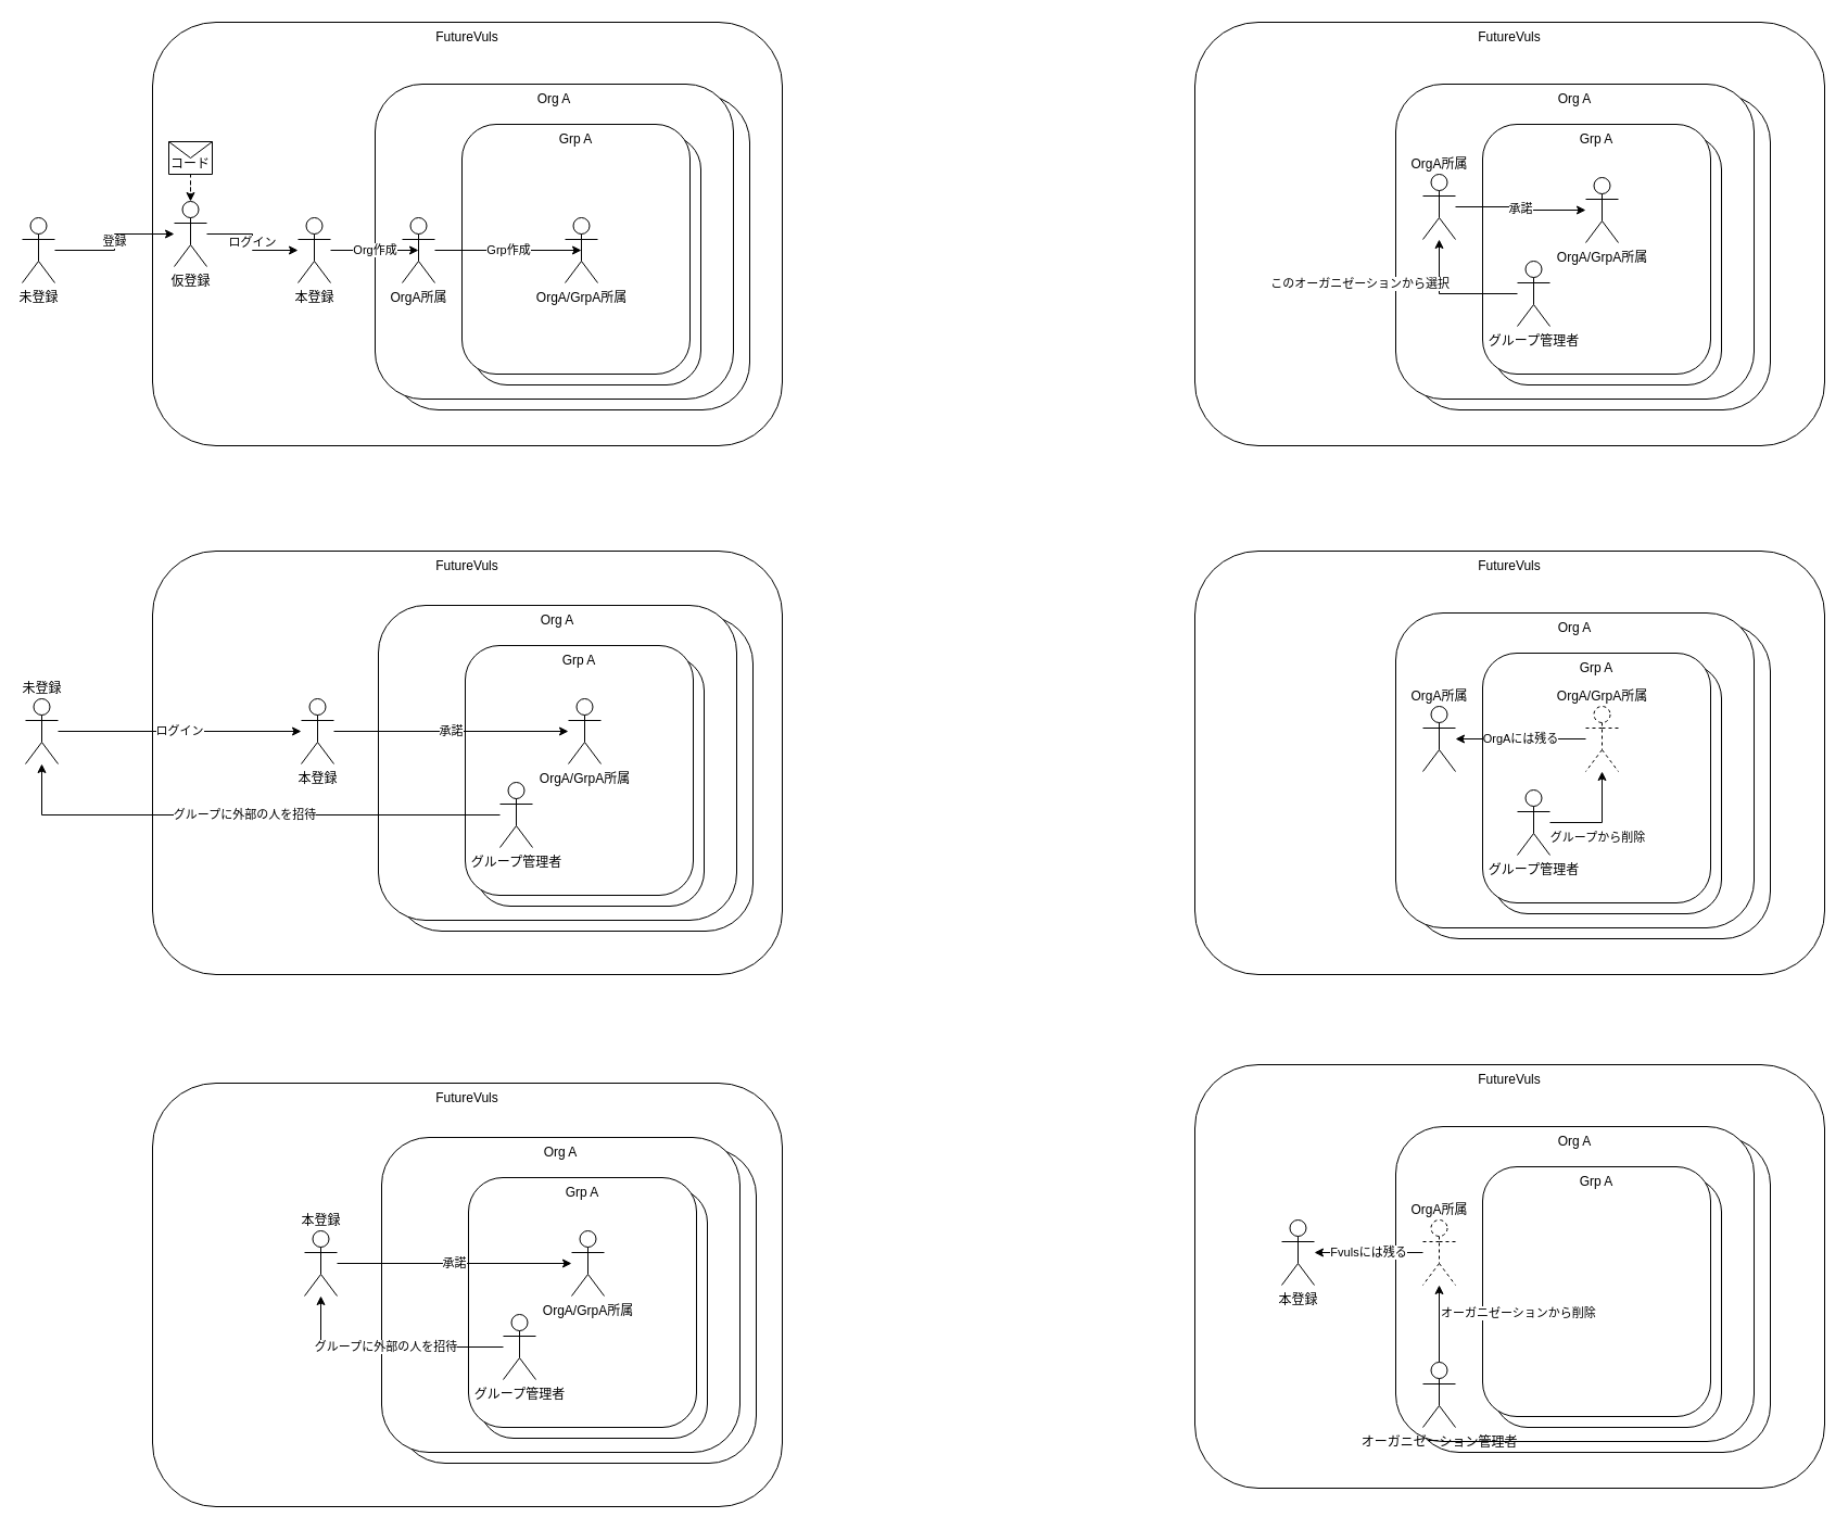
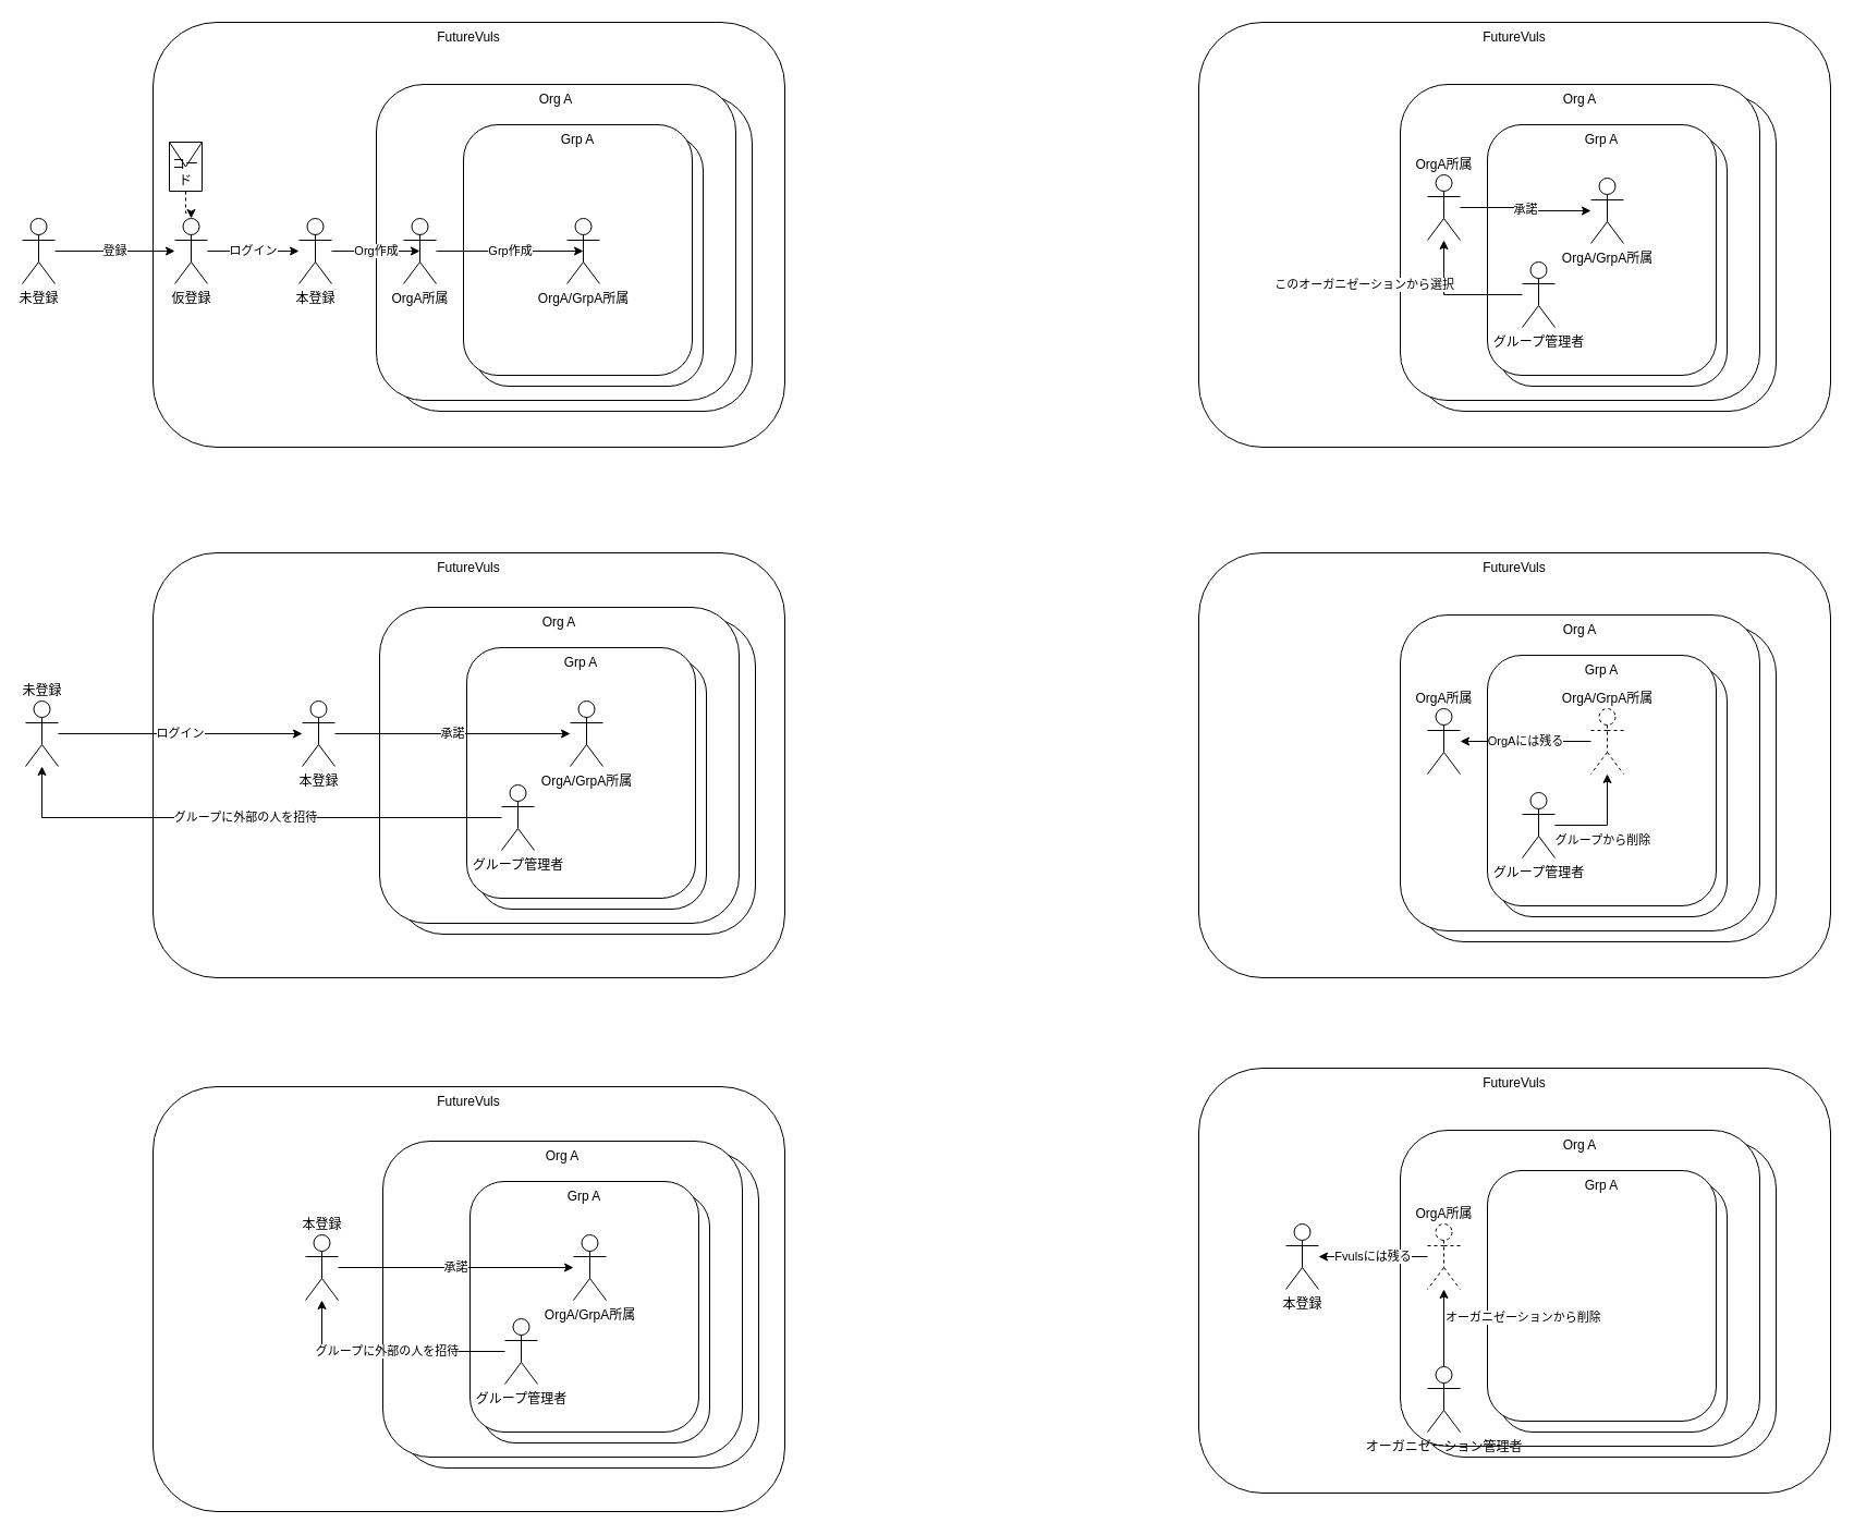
  <mxCell id="0" />
  <mxCell id="1" parent="0" />
  <mxCell id="2" value="FutureVuls" style="rounded=1;whiteSpace=wrap;html=1;verticalAlign=top;" vertex="1" parent="1"><mxGeometry x="1100" y="20" width="580" height="390" as="geometry" /></mxCell>
  <mxCell id="3" value="FutureVuls" style="rounded=1;whiteSpace=wrap;html=1;verticalAlign=top;" vertex="1" parent="1"><mxGeometry x="140" y="997" width="580" height="390" as="geometry" /></mxCell>
  <mxCell id="4" value="FutureVuls" style="rounded=1;whiteSpace=wrap;html=1;verticalAlign=top;" vertex="1" parent="1"><mxGeometry x="140" y="507" width="580" height="390" as="geometry" /></mxCell>
  <mxCell id="5" value="FutureVuls" style="rounded=1;whiteSpace=wrap;html=1;verticalAlign=top;" vertex="1" parent="1"><mxGeometry x="140" y="20" width="580" height="390" as="geometry" /></mxCell>
  <mxCell id="6" value="Org A" style="rounded=1;whiteSpace=wrap;html=1;verticalAlign=top;" vertex="1" parent="1"><mxGeometry x="360" y="87" width="330" height="290" as="geometry" /></mxCell>
  <mxCell id="7" value="Org A" style="rounded=1;whiteSpace=wrap;html=1;verticalAlign=top;" vertex="1" parent="1"><mxGeometry x="345" y="77" width="330" height="290" as="geometry" /></mxCell>
  <mxCell id="8" value="Grp A" style="rounded=1;whiteSpace=wrap;html=1;horizontal=1;verticalAlign=top;" vertex="1" parent="1"><mxGeometry x="435" y="124" width="210" height="230" as="geometry" /></mxCell>
  <mxCell id="9" value="Grp A" style="rounded=1;whiteSpace=wrap;html=1;horizontal=1;verticalAlign=top;" vertex="1" parent="1"><mxGeometry x="425" y="114" width="210" height="230" as="geometry" /></mxCell>
  <mxCell id="10" value="ログイン" style="edgeStyle=orthogonalEdgeStyle;rounded=0;orthogonalLoop=1;jettySize=auto;html=1;" edge="1" parent="1" source="11" target="15"><mxGeometry relative="1" as="geometry" /></mxCell>
- <mxCell id="11" value="仮登録" style="shape=umlActor;verticalLabelPosition=bottom;verticalAlign=top;html=1;outlineConnect=0;" vertex="1" parent="1"><mxGeometry x="160" y="185" width="30" height="60" as="geometry" /></mxCell>
+ <mxCell id="11" value="仮登録" style="shape=umlActor;verticalLabelPosition=bottom;verticalAlign=top;html=1;outlineConnect=0;" vertex="1" parent="1"><mxGeometry x="160" y="200" width="30" height="60" as="geometry" /></mxCell>
  <mxCell id="12" value="登録" style="edgeStyle=orthogonalEdgeStyle;rounded=0;orthogonalLoop=1;jettySize=auto;html=1;" edge="1" parent="1" source="13" target="11"><mxGeometry relative="1" as="geometry" /></mxCell>
  <mxCell id="13" value="未登録" style="shape=umlActor;verticalLabelPosition=bottom;verticalAlign=top;html=1;outlineConnect=0;" vertex="1" parent="1"><mxGeometry x="20" y="200" width="30" height="60" as="geometry" /></mxCell>
  <mxCell id="14" value="Org作成" style="edgeStyle=orthogonalEdgeStyle;rounded=0;orthogonalLoop=1;jettySize=auto;html=1;entryX=0.5;entryY=0.5;entryDx=0;entryDy=0;entryPerimeter=0;" edge="1" parent="1" source="15" target="17"><mxGeometry relative="1" as="geometry" /></mxCell>
  <mxCell id="15" value="本登録" style="shape=umlActor;verticalLabelPosition=bottom;verticalAlign=top;html=1;outlineConnect=0;" vertex="1" parent="1"><mxGeometry x="274" y="200" width="30" height="60" as="geometry" /></mxCell>
  <mxCell id="16" value="Grp作成" style="edgeStyle=orthogonalEdgeStyle;rounded=0;orthogonalLoop=1;jettySize=auto;html=1;entryX=0.5;entryY=0.5;entryDx=0;entryDy=0;entryPerimeter=0;" edge="1" parent="1" source="17" target="18"><mxGeometry relative="1" as="geometry" /></mxCell>
  <mxCell id="17" value="OrgA所属" style="shape=umlActor;verticalLabelPosition=bottom;verticalAlign=top;html=1;outlineConnect=0;" vertex="1" parent="1"><mxGeometry x="370" y="200" width="30" height="60" as="geometry" /></mxCell>
  <mxCell id="18" value="OrgA/GrpA所属" style="shape=umlActor;verticalLabelPosition=bottom;verticalAlign=top;html=1;outlineConnect=0;labelBorderColor=none;" vertex="1" parent="1"><mxGeometry x="520" y="200" width="30" height="60" as="geometry" /></mxCell>
  <mxCell id="19" style="edgeStyle=orthogonalEdgeStyle;rounded=0;orthogonalLoop=1;jettySize=auto;html=1;dashed=1;" edge="1" parent="1" source="20" target="11"><mxGeometry relative="1" as="geometry" /></mxCell>
- <mxCell id="20" value="コード" style="shape=message;whiteSpace=wrap;html=1;outlineConnect=0;verticalAlign=bottom;" vertex="1" parent="1"><mxGeometry x="155" y="130" width="40" height="30" as="geometry" /></mxCell>
+ <mxCell id="20" value="コード" style="shape=message;whiteSpace=wrap;html=1;outlineConnect=0;verticalAlign=bottom;" vertex="1" parent="1"><mxGeometry x="155" y="130" width="30" height="45" as="geometry" /></mxCell>
  <mxCell id="21" value="Org A" style="rounded=1;whiteSpace=wrap;html=1;verticalAlign=top;" vertex="1" parent="1"><mxGeometry x="363" y="567" width="330" height="290" as="geometry" /></mxCell>
  <mxCell id="22" value="Org A" style="rounded=1;whiteSpace=wrap;html=1;verticalAlign=top;" vertex="1" parent="1"><mxGeometry x="348" y="557" width="330" height="290" as="geometry" /></mxCell>
  <mxCell id="23" value="Grp A" style="rounded=1;whiteSpace=wrap;html=1;horizontal=1;verticalAlign=top;" vertex="1" parent="1"><mxGeometry x="438" y="604" width="210" height="230" as="geometry" /></mxCell>
  <mxCell id="24" value="Grp A" style="rounded=1;whiteSpace=wrap;html=1;horizontal=1;verticalAlign=top;" vertex="1" parent="1"><mxGeometry x="428" y="594" width="210" height="230" as="geometry" /></mxCell>
  <mxCell id="25" value="ログイン" style="edgeStyle=orthogonalEdgeStyle;rounded=0;orthogonalLoop=1;jettySize=auto;html=1;" edge="1" parent="1" source="26" target="28"><mxGeometry relative="1" as="geometry"><mxPoint x="193" y="673" as="sourcePoint" /></mxGeometry></mxCell>
  <mxCell id="26" value="未登録" style="shape=umlActor;verticalLabelPosition=top;verticalAlign=bottom;html=1;outlineConnect=0;labelPosition=center;align=center;" vertex="1" parent="1"><mxGeometry x="23" y="643" width="30" height="60" as="geometry" /></mxCell>
  <mxCell id="27" value="承諾" style="edgeStyle=orthogonalEdgeStyle;rounded=0;orthogonalLoop=1;jettySize=auto;html=1;" edge="1" parent="1" source="28" target="29"><mxGeometry relative="1" as="geometry"><mxPoint x="388" y="673" as="targetPoint" /></mxGeometry></mxCell>
  <mxCell id="28" value="本登録" style="shape=umlActor;verticalLabelPosition=bottom;verticalAlign=top;html=1;outlineConnect=0;" vertex="1" parent="1"><mxGeometry x="277" y="643" width="30" height="60" as="geometry" /></mxCell>
  <mxCell id="29" value="OrgA/GrpA所属" style="shape=umlActor;verticalLabelPosition=bottom;verticalAlign=top;html=1;outlineConnect=0;" vertex="1" parent="1"><mxGeometry x="523" y="643" width="30" height="60" as="geometry" /></mxCell>
  <mxCell id="30" value="グループに外部の人を招待" style="edgeStyle=orthogonalEdgeStyle;rounded=0;orthogonalLoop=1;jettySize=auto;html=1;" edge="1" parent="1" source="31" target="26"><mxGeometry relative="1" as="geometry" /></mxCell>
  <mxCell id="31" value="グループ管理者" style="shape=umlActor;verticalLabelPosition=bottom;verticalAlign=top;html=1;outlineConnect=0;" vertex="1" parent="1"><mxGeometry x="460" y="720" width="30" height="60" as="geometry" /></mxCell>
  <mxCell id="32" value="Org A" style="rounded=1;whiteSpace=wrap;html=1;verticalAlign=top;" vertex="1" parent="1"><mxGeometry x="366" y="1057" width="330" height="290" as="geometry" /></mxCell>
  <mxCell id="33" value="Org A" style="rounded=1;whiteSpace=wrap;html=1;verticalAlign=top;" vertex="1" parent="1"><mxGeometry x="351" y="1047" width="330" height="290" as="geometry" /></mxCell>
  <mxCell id="34" value="Grp A" style="rounded=1;whiteSpace=wrap;html=1;horizontal=1;verticalAlign=top;" vertex="1" parent="1"><mxGeometry x="441" y="1094" width="210" height="230" as="geometry" /></mxCell>
  <mxCell id="35" value="Grp A" style="rounded=1;whiteSpace=wrap;html=1;horizontal=1;verticalAlign=top;" vertex="1" parent="1"><mxGeometry x="431" y="1084" width="210" height="230" as="geometry" /></mxCell>
  <mxCell id="36" value="承諾" style="edgeStyle=orthogonalEdgeStyle;rounded=0;orthogonalLoop=1;jettySize=auto;html=1;" edge="1" parent="1" source="37" target="38"><mxGeometry relative="1" as="geometry"><mxPoint x="391" y="1163" as="targetPoint" /></mxGeometry></mxCell>
  <mxCell id="37" value="本登録" style="shape=umlActor;verticalLabelPosition=top;verticalAlign=bottom;html=1;outlineConnect=0;labelPosition=center;align=center;" vertex="1" parent="1"><mxGeometry x="280" y="1133" width="30" height="60" as="geometry" /></mxCell>
  <mxCell id="38" value="OrgA/GrpA所属" style="shape=umlActor;verticalLabelPosition=bottom;verticalAlign=top;html=1;outlineConnect=0;" vertex="1" parent="1"><mxGeometry x="526" y="1133" width="30" height="60" as="geometry" /></mxCell>
  <mxCell id="39" value="グループに外部の人を招待" style="edgeStyle=orthogonalEdgeStyle;rounded=0;orthogonalLoop=1;jettySize=auto;html=1;" edge="1" parent="1" source="40" target="37"><mxGeometry relative="1" as="geometry"><mxPoint x="41" y="1193" as="targetPoint" /></mxGeometry></mxCell>
  <mxCell id="40" value="グループ管理者" style="shape=umlActor;verticalLabelPosition=bottom;verticalAlign=top;html=1;outlineConnect=0;" vertex="1" parent="1"><mxGeometry x="463" y="1210" width="30" height="60" as="geometry" /></mxCell>
  <mxCell id="41" value="Org A" style="rounded=1;whiteSpace=wrap;html=1;verticalAlign=top;" vertex="1" parent="1"><mxGeometry x="1300" y="87" width="330" height="290" as="geometry" /></mxCell>
  <mxCell id="42" value="Org A" style="rounded=1;whiteSpace=wrap;html=1;verticalAlign=top;" vertex="1" parent="1"><mxGeometry x="1285" y="77" width="330" height="290" as="geometry" /></mxCell>
  <mxCell id="43" value="Grp A" style="rounded=1;whiteSpace=wrap;html=1;horizontal=1;verticalAlign=top;" vertex="1" parent="1"><mxGeometry x="1375" y="124" width="210" height="230" as="geometry" /></mxCell>
  <mxCell id="44" value="Grp A" style="rounded=1;whiteSpace=wrap;html=1;horizontal=1;verticalAlign=top;" vertex="1" parent="1"><mxGeometry x="1365" y="114" width="210" height="230" as="geometry" /></mxCell>
  <mxCell id="45" value="承諾" style="edgeStyle=orthogonalEdgeStyle;rounded=0;orthogonalLoop=1;jettySize=auto;html=1;" edge="1" parent="1" source="46" target="47"><mxGeometry relative="1" as="geometry"><mxPoint x="1325" y="193" as="targetPoint" /></mxGeometry></mxCell>
  <mxCell id="46" value="OrgA所属" style="shape=umlActor;verticalLabelPosition=top;verticalAlign=bottom;html=1;outlineConnect=0;labelPosition=center;align=center;" vertex="1" parent="1"><mxGeometry x="1310" y="160" width="30" height="60" as="geometry" /></mxCell>
  <mxCell id="47" value="OrgA/GrpA所属" style="shape=umlActor;verticalLabelPosition=bottom;verticalAlign=top;html=1;outlineConnect=0;" vertex="1" parent="1"><mxGeometry x="1460" y="163" width="30" height="60" as="geometry" /></mxCell>
  <mxCell id="48" value="このオーガニゼーションから選択" style="edgeStyle=orthogonalEdgeStyle;rounded=0;orthogonalLoop=1;jettySize=auto;html=1;verticalAlign=bottom;labelPosition=left;verticalLabelPosition=top;align=right;" edge="1" parent="1" source="49" target="46"><mxGeometry relative="1" as="geometry"><mxPoint x="975" y="223" as="targetPoint" /></mxGeometry></mxCell>
  <mxCell id="49" value="グループ管理者" style="shape=umlActor;verticalLabelPosition=bottom;verticalAlign=top;html=1;outlineConnect=0;" vertex="1" parent="1"><mxGeometry x="1397" y="240" width="30" height="60" as="geometry" /></mxCell>
  <mxCell id="50" value="FutureVuls" style="rounded=1;whiteSpace=wrap;html=1;verticalAlign=top;" vertex="1" parent="1"><mxGeometry x="1100" y="507" width="580" height="390" as="geometry" /></mxCell>
  <mxCell id="51" value="Org A" style="rounded=1;whiteSpace=wrap;html=1;verticalAlign=top;" vertex="1" parent="1"><mxGeometry x="1300" y="574" width="330" height="290" as="geometry" /></mxCell>
  <mxCell id="52" value="Org A" style="rounded=1;whiteSpace=wrap;html=1;verticalAlign=top;" vertex="1" parent="1"><mxGeometry x="1285" y="564" width="330" height="290" as="geometry" /></mxCell>
  <mxCell id="53" value="Grp A" style="rounded=1;whiteSpace=wrap;html=1;horizontal=1;verticalAlign=top;" vertex="1" parent="1"><mxGeometry x="1375" y="611" width="210" height="230" as="geometry" /></mxCell>
  <mxCell id="54" value="Grp A" style="rounded=1;whiteSpace=wrap;html=1;horizontal=1;verticalAlign=top;" vertex="1" parent="1"><mxGeometry x="1365" y="601" width="210" height="230" as="geometry" /></mxCell>
  <mxCell id="55" value="OrgA所属" style="shape=umlActor;verticalLabelPosition=top;verticalAlign=bottom;html=1;outlineConnect=0;labelPosition=center;align=center;" vertex="1" parent="1"><mxGeometry x="1310" y="650" width="30" height="60" as="geometry" /></mxCell>
  <mxCell id="56" value="OrgAには残る" style="edgeStyle=orthogonalEdgeStyle;rounded=0;orthogonalLoop=1;jettySize=auto;html=1;" edge="1" parent="1" source="57" target="55"><mxGeometry relative="1" as="geometry" /></mxCell>
  <mxCell id="57" value="OrgA/GrpA所属" style="shape=umlActor;verticalLabelPosition=top;verticalAlign=bottom;html=1;outlineConnect=0;dashed=1;labelPosition=center;align=center;" vertex="1" parent="1"><mxGeometry x="1460" y="650" width="30" height="60" as="geometry" /></mxCell>
  <mxCell id="58" value="" style="edgeStyle=orthogonalEdgeStyle;rounded=0;orthogonalLoop=1;jettySize=auto;html=1;labelPosition=right;verticalLabelPosition=bottom;align=left;verticalAlign=top;" edge="1" parent="1" source="60" target="57"><mxGeometry relative="1" as="geometry" /></mxCell>
  <mxCell id="59" value="グループから削除" style="edgeLabel;html=1;align=center;verticalAlign=middle;resizable=0;points=[];" vertex="1" connectable="0" parent="58"><mxGeometry x="-0.116" y="-13" relative="1" as="geometry"><mxPoint x="1" as="offset" /></mxGeometry></mxCell>
  <mxCell id="60" value="グループ管理者" style="shape=umlActor;verticalLabelPosition=bottom;verticalAlign=top;html=1;outlineConnect=0;" vertex="1" parent="1"><mxGeometry x="1397" y="727" width="30" height="60" as="geometry" /></mxCell>
  <mxCell id="61" value="FutureVuls" style="rounded=1;whiteSpace=wrap;html=1;verticalAlign=top;" vertex="1" parent="1"><mxGeometry x="1100" y="980" width="580" height="390" as="geometry" /></mxCell>
  <mxCell id="62" value="Org A" style="rounded=1;whiteSpace=wrap;html=1;verticalAlign=top;" vertex="1" parent="1"><mxGeometry x="1300" y="1047" width="330" height="290" as="geometry" /></mxCell>
  <mxCell id="63" value="Org A" style="rounded=1;whiteSpace=wrap;html=1;verticalAlign=top;" vertex="1" parent="1"><mxGeometry x="1285" y="1037" width="330" height="290" as="geometry" /></mxCell>
  <mxCell id="64" value="Grp A" style="rounded=1;whiteSpace=wrap;html=1;horizontal=1;verticalAlign=top;" vertex="1" parent="1"><mxGeometry x="1375" y="1084" width="210" height="230" as="geometry" /></mxCell>
  <mxCell id="65" value="Grp A" style="rounded=1;whiteSpace=wrap;html=1;horizontal=1;verticalAlign=top;" vertex="1" parent="1"><mxGeometry x="1365" y="1074" width="210" height="230" as="geometry" /></mxCell>
  <mxCell id="66" value="Fvulsには残る" style="edgeStyle=orthogonalEdgeStyle;rounded=0;orthogonalLoop=1;jettySize=auto;html=1;" edge="1" parent="1" source="67" target="70"><mxGeometry relative="1" as="geometry" /></mxCell>
  <mxCell id="67" value="OrgA所属" style="shape=umlActor;verticalLabelPosition=top;verticalAlign=bottom;html=1;outlineConnect=0;labelPosition=center;align=center;dashed=1;" vertex="1" parent="1"><mxGeometry x="1310" y="1123" width="30" height="60" as="geometry" /></mxCell>
  <mxCell id="68" value="オーガニゼーションから削除" style="edgeStyle=orthogonalEdgeStyle;rounded=0;orthogonalLoop=1;jettySize=auto;html=1;labelPosition=right;verticalLabelPosition=top;align=left;verticalAlign=bottom;" edge="1" parent="1" source="69" target="67"><mxGeometry relative="1" as="geometry" /></mxCell>
  <mxCell id="69" value="オーガニゼーション管理者" style="shape=umlActor;verticalLabelPosition=bottom;verticalAlign=top;html=1;outlineConnect=0;" vertex="1" parent="1"><mxGeometry x="1310" y="1254" width="30" height="60" as="geometry" /></mxCell>
  <mxCell id="70" value="本登録" style="shape=umlActor;verticalLabelPosition=bottom;verticalAlign=top;html=1;outlineConnect=0;" vertex="1" parent="1"><mxGeometry x="1180" y="1123" width="30" height="60" as="geometry" /></mxCell>
